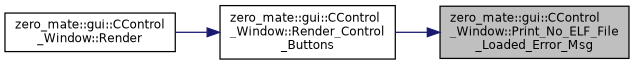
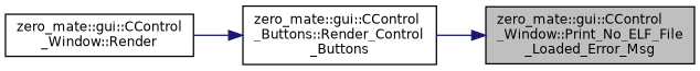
  digraph {
    rankdir=RL
    node [color=black fontname=Helvetica fontsize=10 shape=record]
    edge [color=midnightblue dir=back fontname=Helvetica fontsize=10 labelfontname=Helvetica labelfontsize=10 style=solid]
    n1 [fillcolor=grey75 fontcolor=black height=0.2 label="zero_mate::gui::CControl\l_Window::Print_No_ELF_File\l_Loaded_Error_Msg" style=filled width=0.4]
-   n2 [height=0.2 label="zero_mate::gui::CControl\l_Window::Render_Control\l_Buttons" width=0.4]
+   n2 [height=0.2 label="zero_mate::gui::CControl\l_Buttons::Render_Control\l_Buttons" width=0.4]
    n3 [height=0.2 label="zero_mate::gui::CControl\l_Window::Render" width=0.4]
    n1 -> n2
    n2 -> n3
  }
